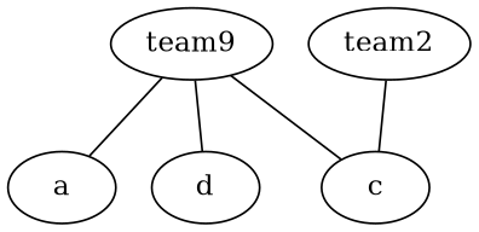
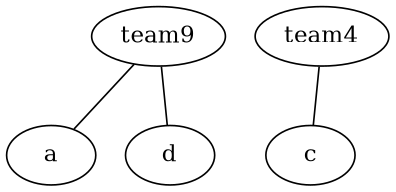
  graph {
    a
    c
    d
    n4 [label=team9]
-   team2
+   team2 [label=team4]
    subgraph sub_1 {
      rank=same
      a
      c
      d
    }
    subgraph sub_2 {
      rank=same
      n4
      team2
    }
    n4 -- a
-   n4 -- c
    n4 -- d
    team2 -- c
  }
